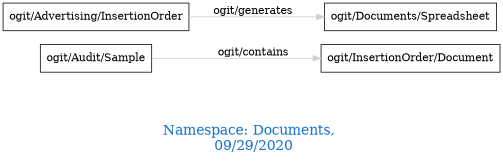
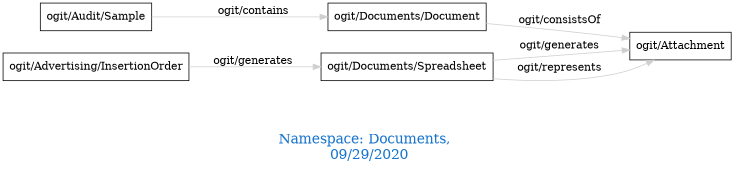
  digraph {
    fontcolor=dodgerblue3
    fontsize=18
    label="\n\n\nNamespace: Documents, \n 09/29/2020"
    rankdir=LR
    node [shape=polygon]
    edge [color=gray81]
    "ogit/Audit/Sample"
-   "ogit/Documents/Document" [label="ogit/InsertionOrder/Document"]
+   "ogit/Documents/Document"
+   "ogit/Attachment"
    "ogit/Advertising/InsertionOrder"
    "ogit/Documents/Spreadsheet"
    "ogit/Audit/Sample" -> "ogit/Documents/Document" [label="   ogit/contains    "]
+   "ogit/Documents/Document" -> "ogit/Attachment" [label="   ogit/consistsOf    "]
    "ogit/Advertising/InsertionOrder" -> "ogit/Documents/Spreadsheet" [label="   ogit/generates    "]
+   "ogit/Documents/Spreadsheet" -> "ogit/Attachment" [label="   ogit/generates    "]
+   "ogit/Documents/Spreadsheet" -> "ogit/Attachment" [label="   ogit/represents    "]
  }
